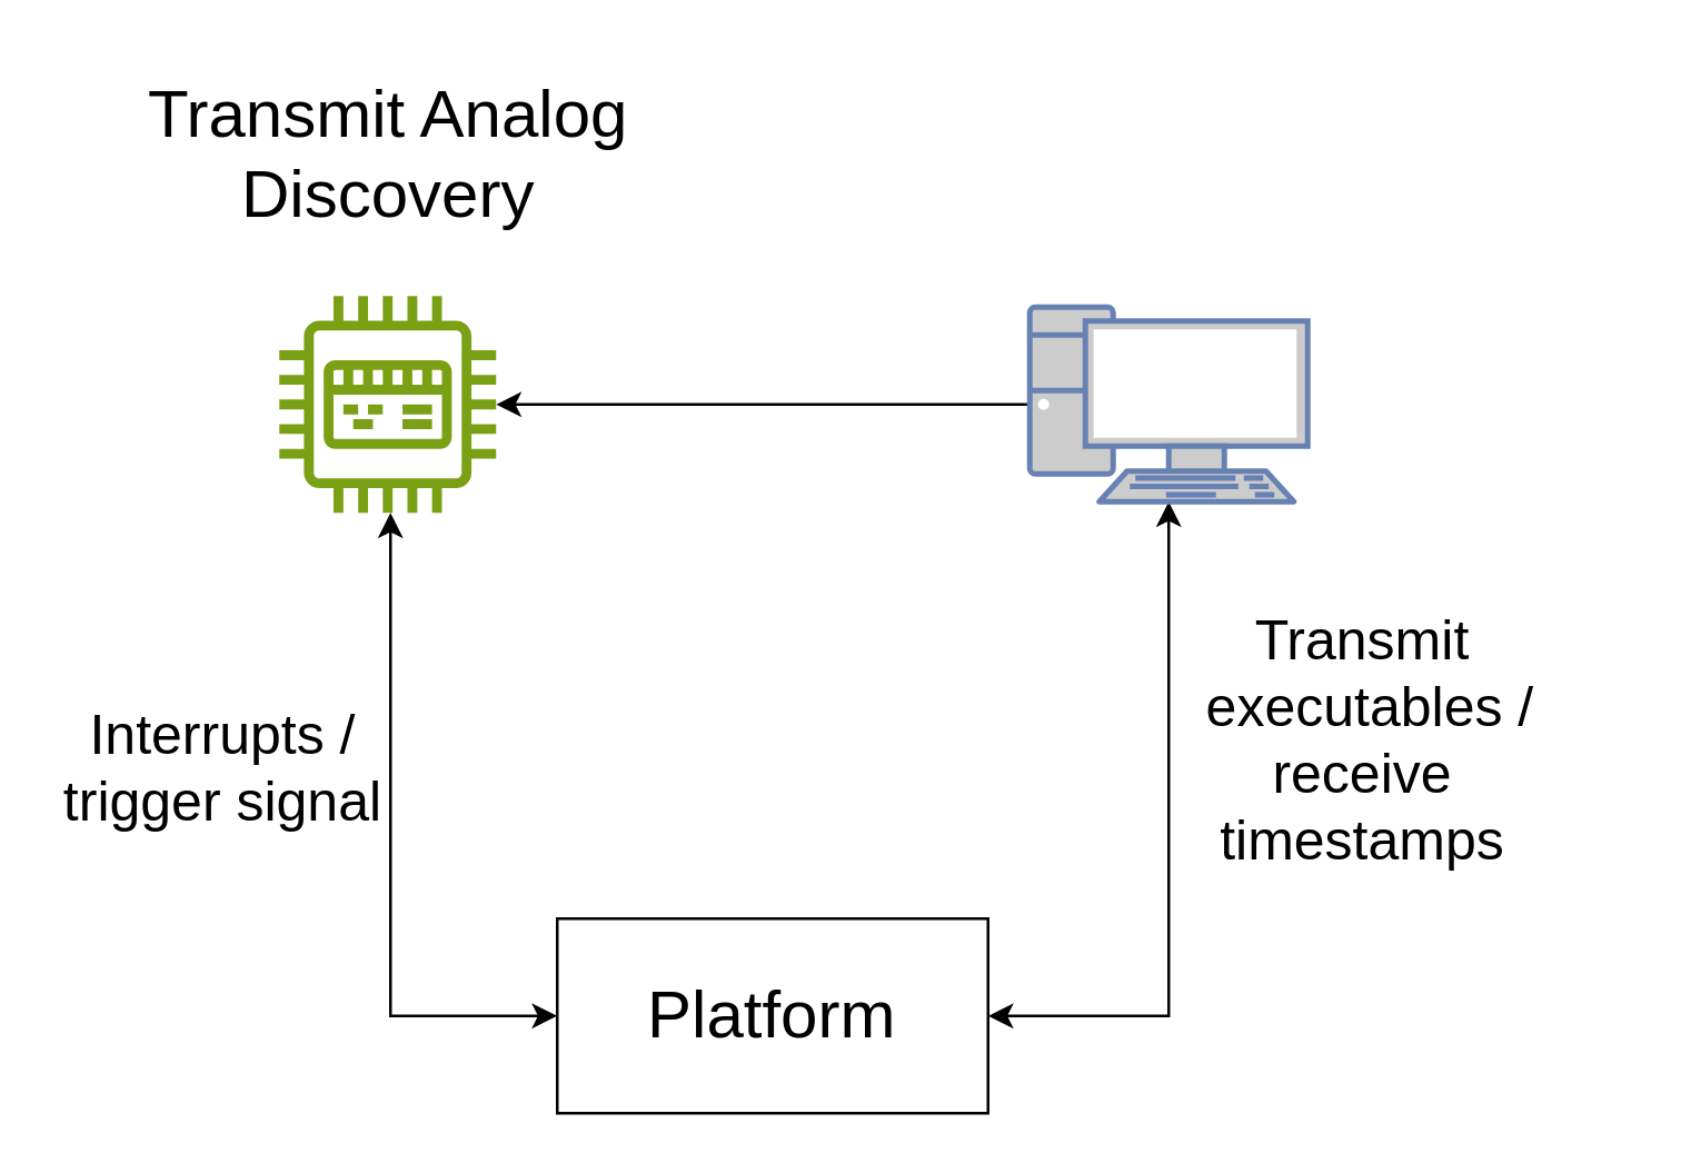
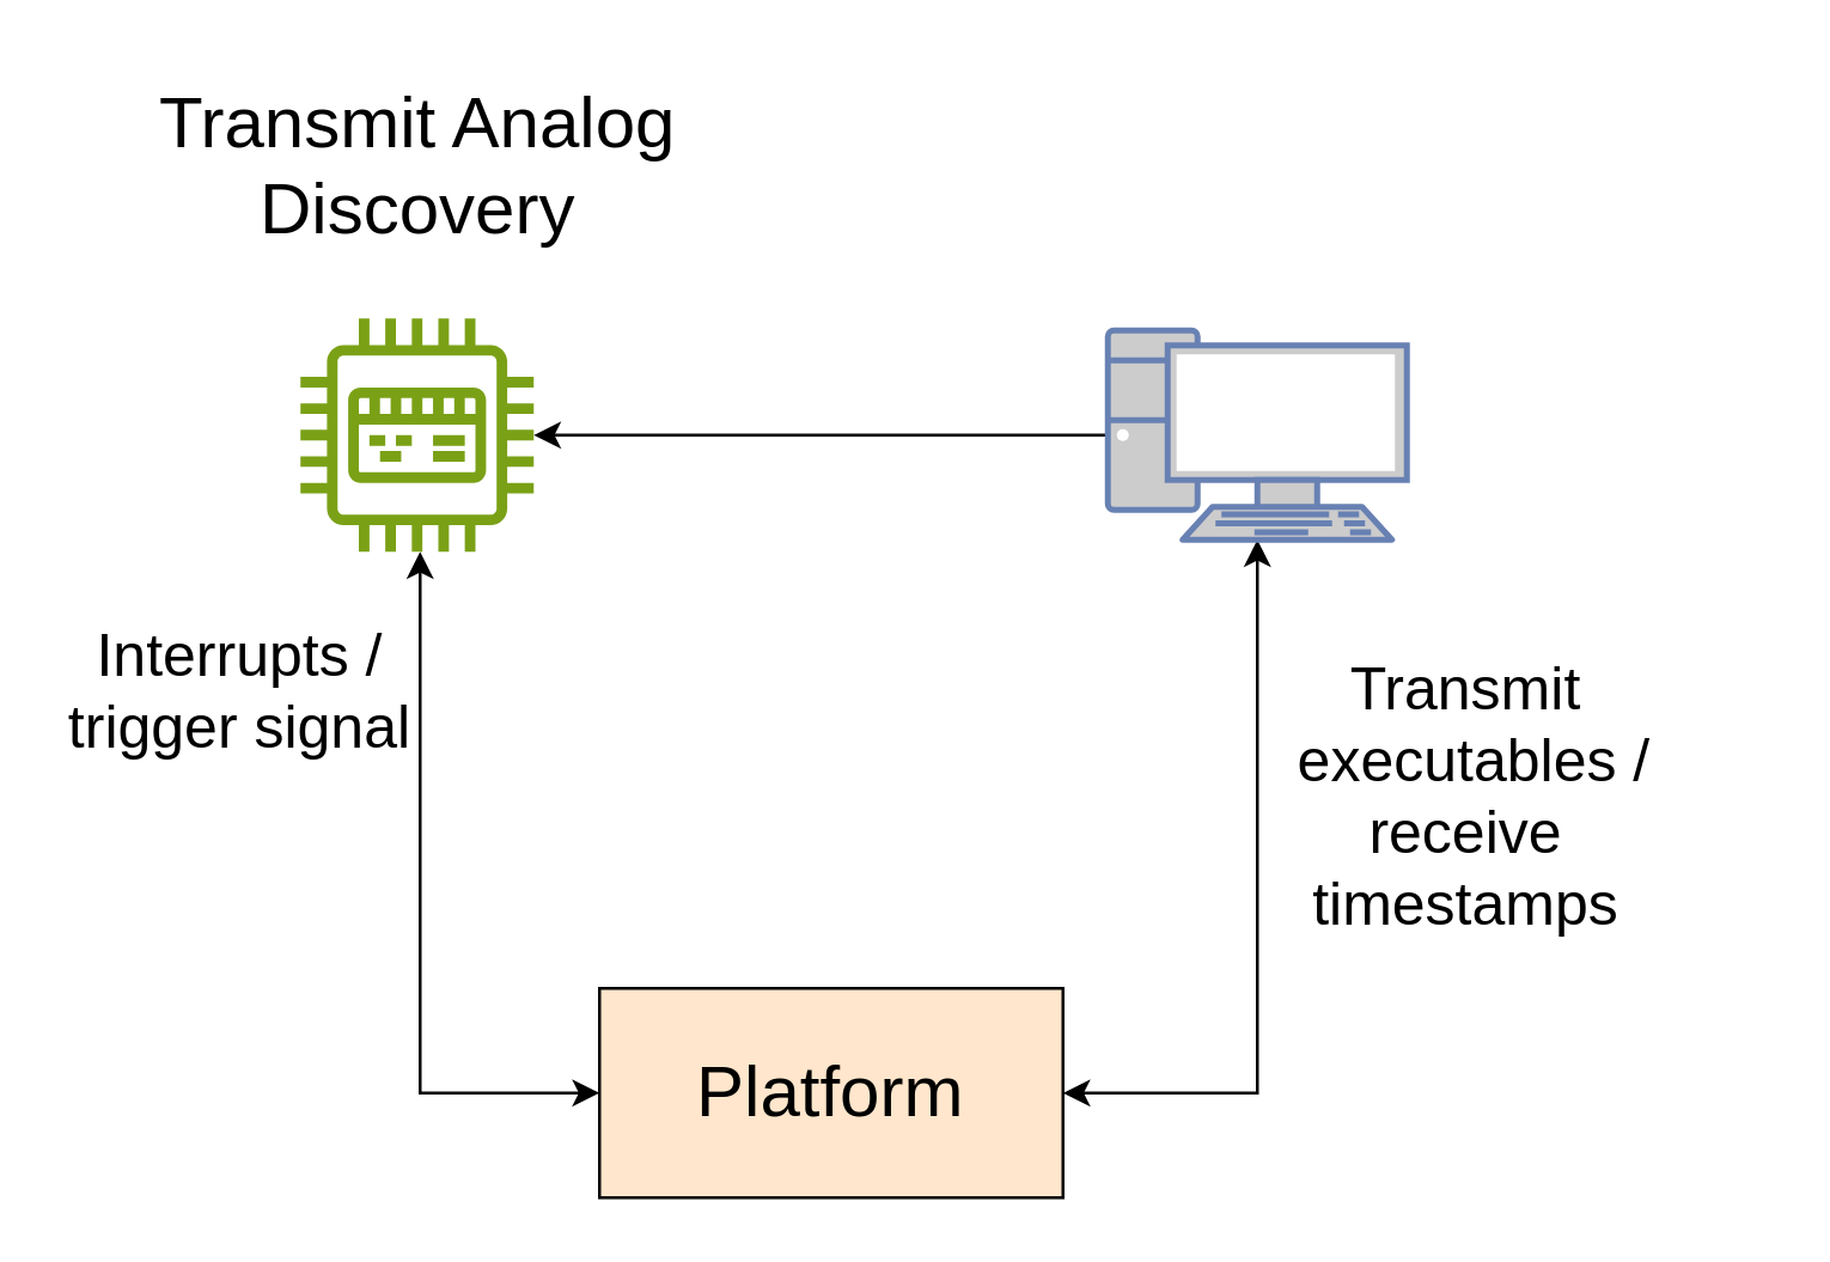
  <mxCell id="0" />
  <mxCell id="1" parent="0" />
  <mxCell id="2" style="edgeStyle=orthogonalEdgeStyle;rounded=0;orthogonalLoop=1;jettySize=auto;html=1;exitX=0;exitY=0.5;exitDx=0;exitDy=0;exitPerimeter=0;" edge="1" parent="1" source="4" target="6"><mxGeometry relative="1" as="geometry" /></mxCell>
  <mxCell id="3" style="edgeStyle=orthogonalEdgeStyle;rounded=0;orthogonalLoop=1;jettySize=auto;html=1;exitX=0.5;exitY=1;exitDx=0;exitDy=0;exitPerimeter=0;entryX=1;entryY=0.5;entryDx=0;entryDy=0;startArrow=classic;startFill=1;" edge="1" parent="1" source="4" target="8"><mxGeometry relative="1" as="geometry" /></mxCell>
  <mxCell id="4" value="" style="fontColor=#0066CC;verticalAlign=top;verticalLabelPosition=bottom;labelPosition=center;align=center;html=1;outlineConnect=0;fillColor=#CCCCCC;strokeColor=#6881B3;gradientColor=none;gradientDirection=north;strokeWidth=2;shape=mxgraph.networks.pc;" vertex="1" parent="1"><mxGeometry x="370" y="110" width="100" height="70" as="geometry" /></mxCell>
  <mxCell id="5" value="" style="edgeStyle=orthogonalEdgeStyle;rounded=0;orthogonalLoop=1;jettySize=auto;html=1;entryX=0;entryY=0.5;entryDx=0;entryDy=0;startArrow=classic;startFill=1;" edge="1" parent="1" source="6" target="8"><mxGeometry relative="1" as="geometry"><mxPoint x="139" y="273" as="targetPoint" /><Array as="points"><mxPoint x="140" y="365" /></Array></mxGeometry></mxCell>
  <mxCell id="6" value="" style="sketch=0;outlineConnect=0;fontColor=#232F3E;gradientColor=none;fillColor=#7AA116;strokeColor=none;dashed=0;verticalLabelPosition=bottom;verticalAlign=top;align=center;html=1;fontSize=12;fontStyle=0;aspect=fixed;pointerEvents=1;shape=mxgraph.aws4.iot_thing_industrial_pc;" vertex="1" parent="1"><mxGeometry x="100" y="106" width="78" height="78" as="geometry" /></mxCell>
  <mxCell id="7" value="&lt;font style=&quot;font-size: 24px;&quot;&gt;Transmit Analog &lt;br&gt;Discovery&lt;/font&gt;" style="text;html=1;align=center;verticalAlign=middle;resizable=0;points=[];autosize=1;strokeColor=none;fillColor=none;" vertex="1" parent="1"><mxGeometry x="49" y="20" width="180" height="70" as="geometry" /></mxCell>
- <mxCell id="8" value="&lt;span style=&quot;font-size: 24px;&quot;&gt;Platform&lt;/span&gt;" style="rounded=0;whiteSpace=wrap;html=1;" vertex="1" parent="1"><mxGeometry x="200" y="330" width="155" height="70" as="geometry" /></mxCell>
+ <mxCell id="8" value="&lt;span style=&quot;font-size: 24px;&quot;&gt;Platform&lt;/span&gt;" style="rounded=0;whiteSpace=wrap;html=1;fillColor=#ffe6cc;" vertex="1" parent="1"><mxGeometry x="200" y="330" width="155" height="70" as="geometry" /></mxCell>
  <mxCell id="9" value="&lt;span style=&quot;font-size: 20px;&quot;&gt;Transmit&lt;br&gt;&amp;nbsp;executables /&lt;br&gt;receive&lt;br&gt;timestamps&lt;br&gt;&lt;/span&gt;" style="text;html=1;align=center;verticalAlign=middle;whiteSpace=wrap;rounded=0;" vertex="1" parent="1"><mxGeometry x="390" y="200" width="200" height="130" as="geometry" /></mxCell>
- <mxCell id="10" value="&lt;span style=&quot;font-size: 20px;&quot;&gt;Interrupts /&lt;br&gt;trigger signal&lt;br&gt;&lt;/span&gt;" style="text;html=1;align=center;verticalAlign=middle;whiteSpace=wrap;rounded=0;" vertex="1" parent="1"><mxGeometry x="20" y="245" width="120" height="60" as="geometry" /></mxCell>
+ <mxCell id="10" value="&lt;span style=&quot;font-size: 20px;&quot;&gt;Interrupts /&lt;br&gt;trigger signal&lt;br&gt;&lt;/span&gt;" style="text;html=1;align=center;verticalAlign=middle;whiteSpace=wrap;rounded=0;" vertex="1" parent="1"><mxGeometry x="20" y="200" width="120" height="60" as="geometry" /></mxCell>
